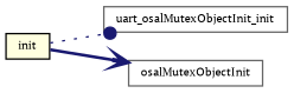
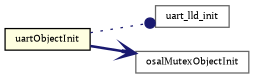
  digraph {
    fontname="PT Serif"
    rankdir=LR
    node [color=gray40 fillcolor=white fontname="PT Serif" fontsize=8 shape=record style=filled]
    edge [color=midnightblue fontname="PT Serif" fontsize=8 labelfontname=Helvetica labelfontsize=8]
-   n1 [fontcolor=black height=0.2 label=uart_osalMutexObjectInit_init width=0.4]
-   n2 [color=black fillcolor=lightyellow height=0.2 label=init width=0.4]
+   n1 [fontcolor=black height=0.2 label=uart_lld_init width=0.4]
+   n2 [color=black fillcolor=lightyellow height=0.2 label=uartObjectInit width=0.4]
    n3 [height=0.2 label=osalMutexObjectInit width=0.4]
    n2 -> n1 [arrowhead=dot style=dotted]
    n2 -> n3 [arrowhead=vee style=bold]
  }
